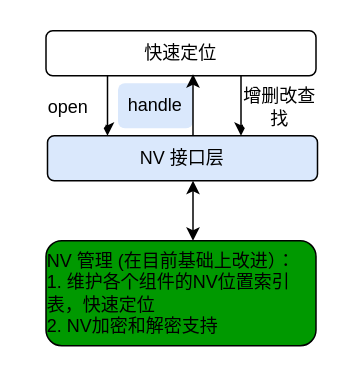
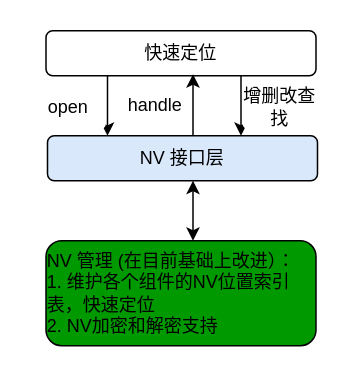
  <mxCell id="0" />
  <mxCell id="1" parent="0" />
  <mxCell id="2" value="快速定位" style="rounded=1;whiteSpace=wrap;html=1;" vertex="1" parent="1"><mxGeometry x="30" y="20" width="180" height="30" as="geometry" /></mxCell>
  <mxCell id="3" value="NV 接口层" style="rounded=1;whiteSpace=wrap;html=1;fillColor=#dae8fc;" vertex="1" parent="1"><mxGeometry x="31" y="90" width="180" height="30" as="geometry" /></mxCell>
  <mxCell id="4" value="" style="endArrow=classic;html=1;" edge="1" parent="1"><mxGeometry width="50" height="50" relative="1" as="geometry"><mxPoint x="71" y="50" as="sourcePoint" /><mxPoint x="71" y="90" as="targetPoint" /></mxGeometry></mxCell>
  <mxCell id="5" value="open" style="rounded=1;whiteSpace=wrap;html=1;strokeColor=none;" vertex="1" parent="1"><mxGeometry x="20" y="56" width="50" height="30" as="geometry" /></mxCell>
- <mxCell id="6" value="handle" style="rounded=1;whiteSpace=wrap;html=1;strokeColor=none;fillColor=#dae8fc;" vertex="1" parent="1"><mxGeometry x="78" y="55" width="50" height="30" as="geometry" /></mxCell>
+ <mxCell id="6" value="handle" style="rounded=1;whiteSpace=wrap;html=1;strokeColor=none;" vertex="1" parent="1"><mxGeometry x="78" y="55" width="50" height="30" as="geometry" /></mxCell>
  <mxCell id="7" value="" style="endArrow=classic;html=1;" edge="1" parent="1"><mxGeometry width="50" height="50" relative="1" as="geometry"><mxPoint x="160" y="50" as="sourcePoint" /><mxPoint x="160" y="90" as="targetPoint" /></mxGeometry></mxCell>
  <mxCell id="8" value="增删改查找" style="rounded=1;whiteSpace=wrap;html=1;strokeColor=none;" vertex="1" parent="1"><mxGeometry x="161" y="56" width="50" height="30" as="geometry" /></mxCell>
  <mxCell id="9" value="" style="endArrow=classic;html=1;" edge="1" parent="1"><mxGeometry width="50" height="50" relative="1" as="geometry"><mxPoint x="128" y="90" as="sourcePoint" /><mxPoint x="128" y="49" as="targetPoint" /></mxGeometry></mxCell>
  <mxCell id="10" value="&lt;div style=&quot;text-align: left&quot;&gt;&lt;span&gt;NV 管理 (在目前基础上改进）：&lt;/span&gt;&lt;/div&gt;&lt;div style=&quot;text-align: left&quot;&gt;&lt;span&gt;1. 维护各个组件的NV位置索引表，快速定位&lt;/span&gt;&lt;br&gt;&lt;/div&gt;&lt;div style=&quot;text-align: left&quot;&gt;&lt;span&gt;2. NV加密和解密支持&lt;/span&gt;&lt;/div&gt;" style="rounded=1;whiteSpace=wrap;html=1;fillColor=#009900;" vertex="1" parent="1"><mxGeometry x="30" y="160" width="180" height="70" as="geometry" /></mxCell>
  <mxCell id="11" value="" style="endArrow=classic;startArrow=classic;html=1;" edge="1" parent="1"><mxGeometry width="50" height="50" relative="1" as="geometry"><mxPoint x="128" y="160" as="sourcePoint" /><mxPoint x="128" y="120" as="targetPoint" /></mxGeometry></mxCell>
